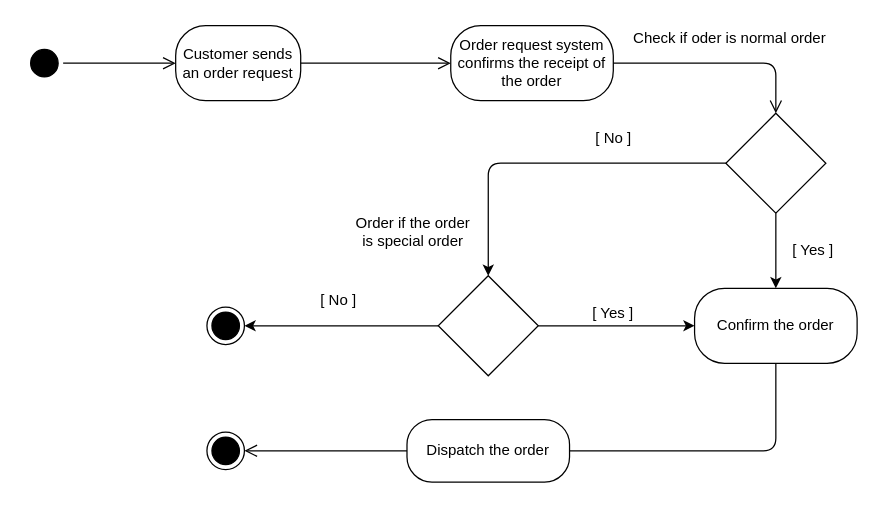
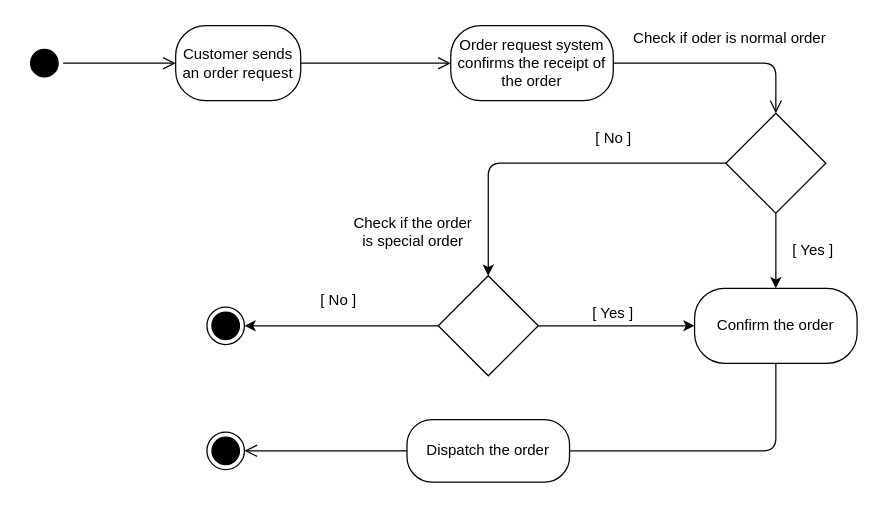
  <mxCell id="0" />
  <mxCell id="1" parent="0" />
  <mxCell id="2" value="" style="ellipse;html=1;shape=startState;fillColor=#000000;strokeColor=#000000;" vertex="1" parent="1"><mxGeometry x="20" y="35" width="30" height="30" as="geometry" /></mxCell>
  <mxCell id="3" value="" style="edgeStyle=orthogonalEdgeStyle;html=1;verticalAlign=bottom;endArrow=open;endSize=8;strokeColor=#000000;entryX=0;entryY=0.5;entryDx=0;entryDy=0;" edge="1" source="2" parent="1" target="18"><mxGeometry relative="1" as="geometry"><mxPoint x="120" y="50" as="targetPoint" /></mxGeometry></mxCell>
  <mxCell id="4" value="" style="rhombus;whiteSpace=wrap;html=1;strokeColor=#000000;" vertex="1" parent="1"><mxGeometry x="580" y="90" width="80" height="80" as="geometry" /></mxCell>
  <mxCell id="5" value="[ Yes ]" style="text;html=1;strokeColor=#FFFFFF;fillColor=none;align=center;verticalAlign=middle;whiteSpace=wrap;rounded=0;" vertex="1" parent="1"><mxGeometry x="470" y="240" width="40" height="20" as="geometry" /></mxCell>
  <mxCell id="6" value="Check if oder is normal order&amp;nbsp;" style="text;html=1;strokeColor=#FFFFFF;fillColor=none;align=center;verticalAlign=middle;whiteSpace=wrap;rounded=0;" vertex="1" parent="1"><mxGeometry x="500" y="20" width="170" height="20" as="geometry" /></mxCell>
  <mxCell id="7" value="" style="rhombus;whiteSpace=wrap;html=1;strokeColor=#000000;" vertex="1" parent="1"><mxGeometry x="350" y="220" width="80" height="80" as="geometry" /></mxCell>
  <mxCell id="8" value="" style="endArrow=classic;html=1;entryX=0.5;entryY=0;entryDx=0;entryDy=0;exitX=0;exitY=0.5;exitDx=0;exitDy=0;strokeColor=#000000;" edge="1" parent="1" source="4" target="7"><mxGeometry width="50" height="50" relative="1" as="geometry"><mxPoint x="410" y="260" as="sourcePoint" /><mxPoint x="460" y="210" as="targetPoint" /><Array as="points"><mxPoint x="390" y="130" /></Array></mxGeometry></mxCell>
  <mxCell id="9" value="" style="endArrow=classic;html=1;exitX=1;exitY=0.5;exitDx=0;exitDy=0;entryX=0;entryY=0.5;entryDx=0;entryDy=0;strokeColor=#000000;" edge="1" parent="1" source="7" target="22"><mxGeometry width="50" height="50" relative="1" as="geometry"><mxPoint x="410" y="260" as="sourcePoint" /><mxPoint x="560" y="270" as="targetPoint" /></mxGeometry></mxCell>
  <mxCell id="10" value="" style="endArrow=classic;html=1;exitX=0.5;exitY=1;exitDx=0;exitDy=0;entryX=0.5;entryY=0;entryDx=0;entryDy=0;strokeColor=#000000;" edge="1" parent="1" source="4" target="22"><mxGeometry width="50" height="50" relative="1" as="geometry"><mxPoint x="410" y="260" as="sourcePoint" /><mxPoint x="620" y="240" as="targetPoint" /></mxGeometry></mxCell>
  <mxCell id="11" value="[ Yes ]" style="text;html=1;strokeColor=#FFFFFF;fillColor=none;align=center;verticalAlign=middle;whiteSpace=wrap;rounded=0;" vertex="1" parent="1"><mxGeometry x="630" y="190" width="40" height="20" as="geometry" /></mxCell>
- <mxCell id="12" value="Order if the order is special order" style="text;html=1;strokeColor=#FFFFFF;fillColor=none;align=center;verticalAlign=middle;whiteSpace=wrap;rounded=0;" vertex="1" parent="1"><mxGeometry x="280" y="150" width="100" height="70" as="geometry" /></mxCell>
+ <mxCell id="12" value="Check if the order is special order" style="text;html=1;strokeColor=#FFFFFF;fillColor=none;align=center;verticalAlign=middle;whiteSpace=wrap;rounded=0;" vertex="1" parent="1"><mxGeometry x="280" y="150" width="100" height="70" as="geometry" /></mxCell>
  <mxCell id="13" value="[ No&amp;nbsp;]" style="text;html=1;align=center;verticalAlign=middle;resizable=0;points=[];autosize=1;strokeColor=#FFFFFF;" vertex="1" parent="1"><mxGeometry x="250" y="230" width="40" height="20" as="geometry" /></mxCell>
  <mxCell id="14" value="[ No&amp;nbsp;]" style="text;html=1;align=center;verticalAlign=middle;resizable=0;points=[];autosize=1;strokeColor=#FFFFFF;" vertex="1" parent="1"><mxGeometry x="470" y="100" width="40" height="20" as="geometry" /></mxCell>
  <mxCell id="15" value="" style="ellipse;html=1;shape=endState;fillColor=#000000;strokeColor=#000000;" vertex="1" parent="1"><mxGeometry x="165" y="345" width="30" height="30" as="geometry" /></mxCell>
  <mxCell id="16" value="" style="ellipse;html=1;shape=endState;fillColor=#000000;strokeColor=#000000;" vertex="1" parent="1"><mxGeometry x="165" y="245" width="30" height="30" as="geometry" /></mxCell>
  <mxCell id="17" value="" style="endArrow=classic;html=1;exitX=0;exitY=0.5;exitDx=0;exitDy=0;entryX=1;entryY=0.5;entryDx=0;entryDy=0;strokeColor=#000000;" edge="1" parent="1" source="7" target="16"><mxGeometry width="50" height="50" relative="1" as="geometry"><mxPoint x="240" y="260" as="sourcePoint" /><mxPoint x="290" y="210" as="targetPoint" /></mxGeometry></mxCell>
  <mxCell id="18" value="Customer sends an order request" style="rounded=1;whiteSpace=wrap;html=1;arcSize=40;fontColor=#000000;fillColor=#FFFFFF;strokeColor=#000000;" vertex="1" parent="1"><mxGeometry x="140" y="20" width="100" height="60" as="geometry" /></mxCell>
  <mxCell id="19" value="" style="edgeStyle=orthogonalEdgeStyle;html=1;verticalAlign=bottom;endArrow=open;endSize=8;strokeColor=#000000;entryX=0;entryY=0.5;entryDx=0;entryDy=0;" edge="1" source="18" parent="1" target="20"><mxGeometry relative="1" as="geometry"><mxPoint x="210" y="135" as="targetPoint" /></mxGeometry></mxCell>
  <mxCell id="20" value="Order request system confirms the receipt of the order" style="rounded=1;whiteSpace=wrap;html=1;arcSize=40;fontColor=#000000;fillColor=#FFFFFF;strokeColor=#000000;" vertex="1" parent="1"><mxGeometry x="360" y="20" width="130" height="60" as="geometry" /></mxCell>
  <mxCell id="21" value="" style="edgeStyle=orthogonalEdgeStyle;html=1;verticalAlign=bottom;endArrow=open;endSize=8;strokeColor=#000000;" edge="1" source="20" parent="1" target="4"><mxGeometry relative="1" as="geometry"><mxPoint x="390" y="90" as="targetPoint" /></mxGeometry></mxCell>
  <mxCell id="22" value="Confirm the order" style="rounded=1;whiteSpace=wrap;html=1;arcSize=40;fontColor=#000000;fillColor=#FFFFFF;strokeColor=#000000;" vertex="1" parent="1"><mxGeometry x="555" y="230" width="130" height="60" as="geometry" /></mxCell>
  <mxCell id="23" value="" style="edgeStyle=orthogonalEdgeStyle;html=1;verticalAlign=bottom;endArrow=none;endSize=8;strokeColor=#000000;entryX=1;entryY=0.5;entryDx=0;entryDy=0;" edge="1" source="22" parent="1" target="24"><mxGeometry relative="1" as="geometry"><mxPoint x="620" y="345" as="targetPoint" /><Array as="points"><mxPoint x="620" y="360" /></Array></mxGeometry></mxCell>
  <mxCell id="24" value="Dispatch the order" style="rounded=1;whiteSpace=wrap;html=1;arcSize=40;fontColor=#000000;fillColor=#FFFFFF;strokeColor=#000000;" vertex="1" parent="1"><mxGeometry x="325" y="335" width="130" height="50" as="geometry" /></mxCell>
  <mxCell id="25" value="" style="edgeStyle=orthogonalEdgeStyle;html=1;verticalAlign=bottom;endArrow=open;endSize=8;strokeColor=#000000;entryX=1;entryY=0.5;entryDx=0;entryDy=0;" edge="1" source="24" parent="1" target="15"><mxGeometry relative="1" as="geometry"><mxPoint x="415" y="440" as="targetPoint" /></mxGeometry></mxCell>
